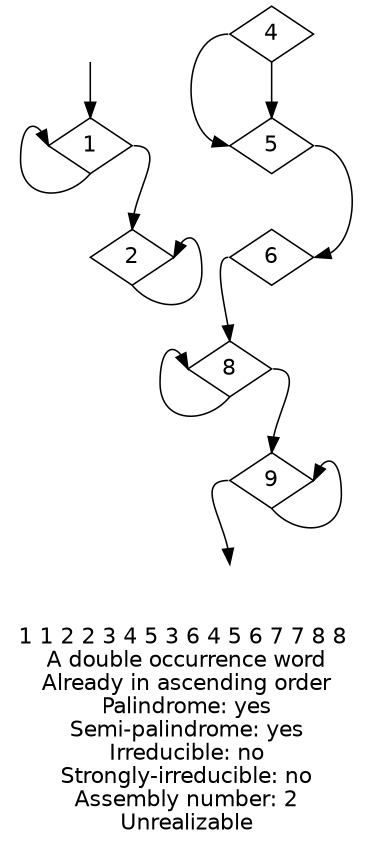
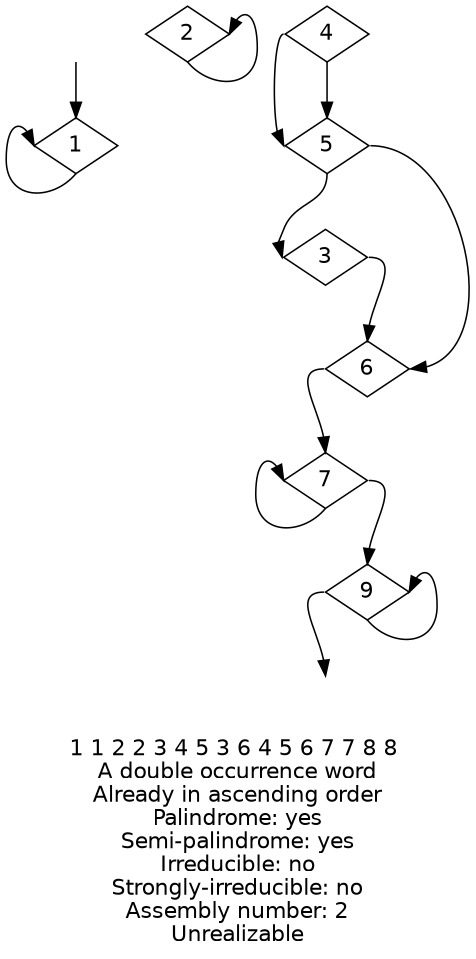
  digraph {
    fontname=Helvetica
    label="1 1 2 2 3 4 5 3 6 4 5 6 7 7 8 8 \nA double occurrence word\nAlready in ascending order\nPalindrome: yes\nSemi-palindrome: yes\nIrreducible: no\nStrongly-irreducible: no\nAssembly number: 2\nUnrealizable\n"
    node [fontname=Helvetica shape=diamond]
    edge [headport=n tailport=s]
    a [style=invis]
    1
    2
    b [style=invis]
+   3
    6
    4
    5
-   7 [label=8]
+   7
    n10 [label=9]
    a -> 1
    1 -> 1 [headport=w]
-   1 -> 2 [tailport=e]
    2 -> 2 [headport=e]
+   3 -> 6 [tailport=e]
    6 -> 7 [tailport=w]
    4 -> 5
    4 -> 5 [headport=w tailport=w]
+   5 -> 3 [headport=w]
    5 -> 6 [headport=e tailport=e]
    7 -> 7 [headport=w]
    7 -> n10 [tailport=e]
    n10 -> b [tailport=w]
    n10 -> n10 [headport=e]
  }
